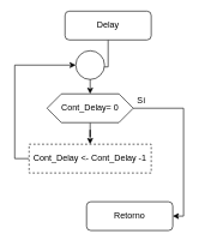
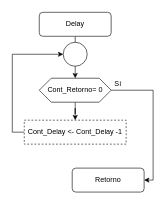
  <mxCell id="0" />
  <mxCell id="1" parent="0" />
  <mxCell id="2" value="" style="edgeStyle=orthogonalEdgeStyle;rounded=0;orthogonalLoop=1;jettySize=auto;html=1;" edge="1" parent="1" source="3" target="9"><mxGeometry relative="1" as="geometry" /></mxCell>
- <mxCell id="3" value="Delay" style="rounded=1;whiteSpace=wrap;html=1;" vertex="1" parent="1"><mxGeometry x="90" y="15" width="120" height="40" as="geometry" /></mxCell>
+ <mxCell id="3" value="Delay" style="rounded=1;whiteSpace=wrap;html=1;" vertex="1" parent="1"><mxGeometry x="65" y="20" width="120" height="40" as="geometry" /></mxCell>
  <mxCell id="4" value="Retorno" style="rounded=1;whiteSpace=wrap;html=1;" vertex="1" parent="1"><mxGeometry x="120" y="280" width="120" height="40" as="geometry" /></mxCell>
  <mxCell id="5" style="edgeStyle=orthogonalEdgeStyle;rounded=0;orthogonalLoop=1;jettySize=auto;html=1;entryX=0;entryY=0.5;entryDx=0;entryDy=0;" edge="1" parent="1" source="6" target="10"><mxGeometry relative="1" as="geometry"><Array as="points"><mxPoint x="20" y="220" /><mxPoint x="20" y="90" /></Array></mxGeometry></mxCell>
  <mxCell id="6" value="Cont_Delay &amp;lt;- Cont_Delay -1" style="rounded=0;whiteSpace=wrap;html=1;dashed=1;" vertex="1" parent="1"><mxGeometry x="40" y="200" width="170" height="40" as="geometry" /></mxCell>
  <mxCell id="7" style="edgeStyle=orthogonalEdgeStyle;rounded=0;orthogonalLoop=1;jettySize=auto;html=1;entryX=1;entryY=0.5;entryDx=0;entryDy=0;" edge="1" parent="1" source="9" target="4"><mxGeometry relative="1" as="geometry"><Array as="points"><mxPoint x="255" y="150" /><mxPoint x="255" y="300" /></Array></mxGeometry></mxCell>
  <mxCell id="8" value="" style="edgeStyle=orthogonalEdgeStyle;rounded=0;orthogonalLoop=1;jettySize=auto;html=1;" edge="1" parent="1" source="9" target="6"><mxGeometry relative="1" as="geometry" /></mxCell>
- <mxCell id="9" value="Cont_Delay= 0" style="shape=hexagon;perimeter=hexagonPerimeter2;whiteSpace=wrap;html=1;fixedSize=1;" vertex="1" parent="1"><mxGeometry x="65" y="130" width="120" height="40" as="geometry" /></mxCell>
+ <mxCell id="9" value="Cont_Retorno= 0" style="shape=hexagon;perimeter=hexagonPerimeter2;whiteSpace=wrap;html=1;fixedSize=1;" vertex="1" parent="1"><mxGeometry x="65" y="130" width="120" height="40" as="geometry" /></mxCell>
  <mxCell id="10" value="" style="ellipse;whiteSpace=wrap;html=1;aspect=fixed;" vertex="1" parent="1"><mxGeometry x="105" y="70" width="40" height="40" as="geometry" /></mxCell>
  <mxCell id="11" value="Sí" style="text;html=1;align=center;verticalAlign=middle;resizable=0;points=[];autosize=1;" vertex="1" parent="1"><mxGeometry x="181" y="129" width="30" height="20" as="geometry" /></mxCell>
